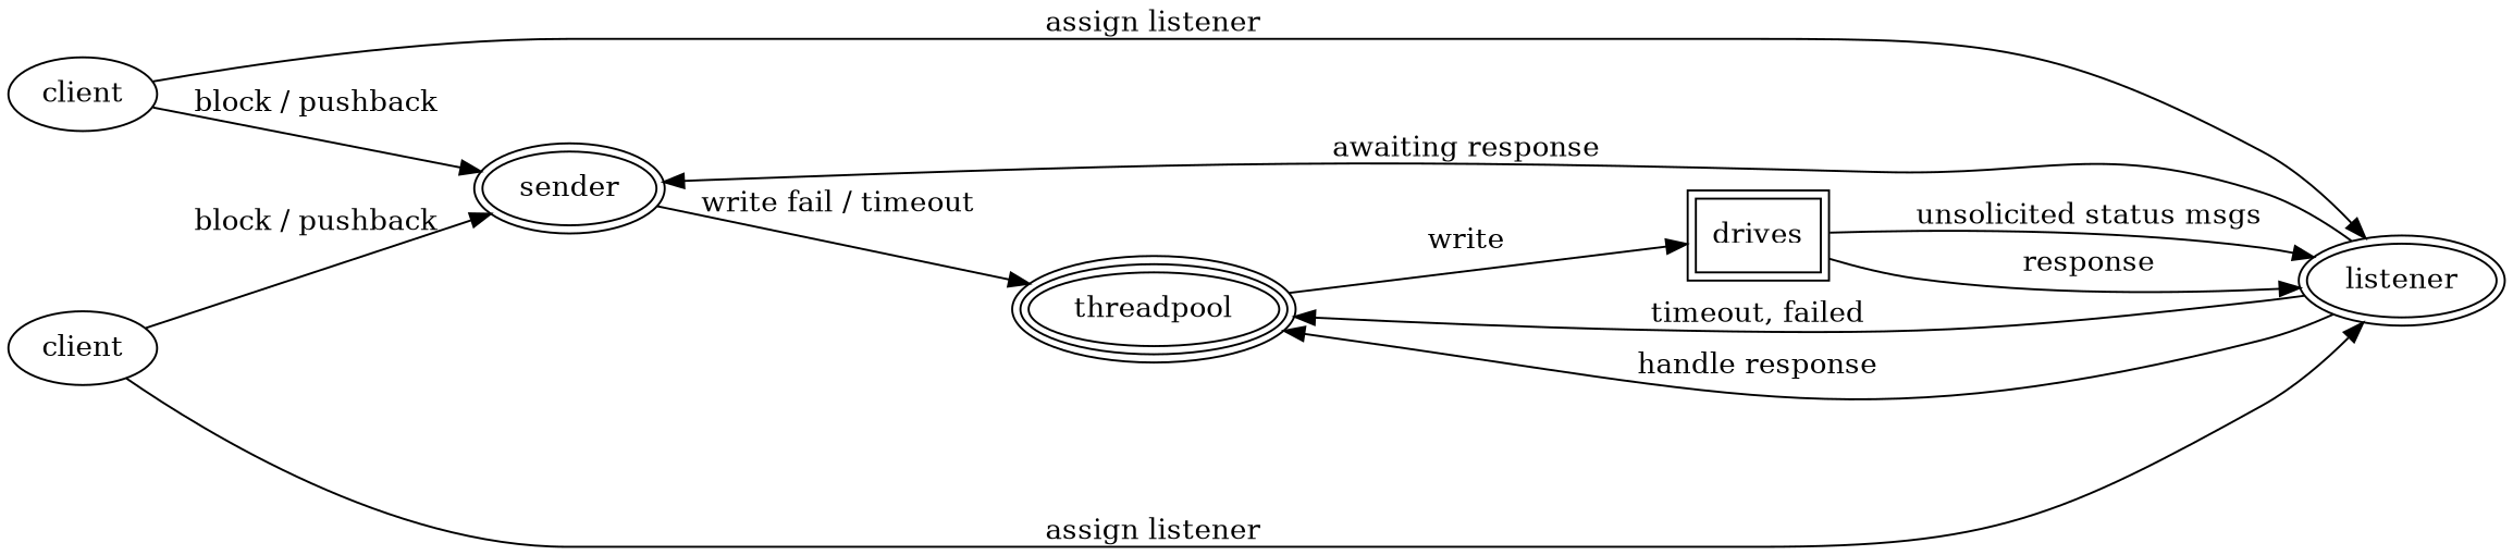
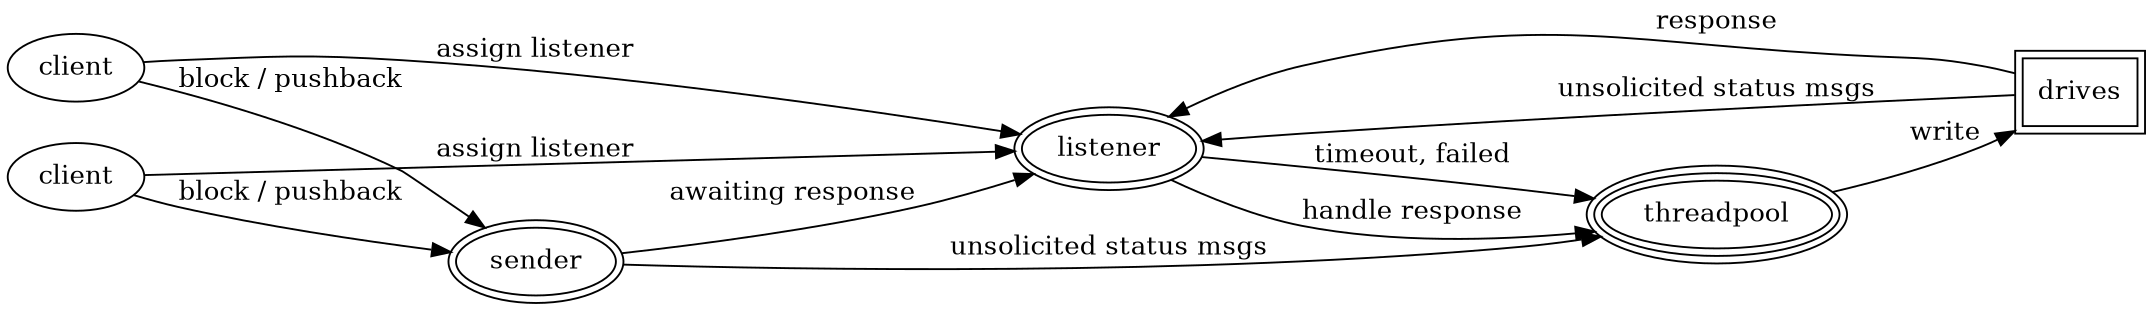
  digraph {
    rankdir=LR
    node [peripheries=2]
    n1 [label=client peripheries=""]
    sender
    listener
    threadpool [peripheries=3]
    drives [shape=box]
    n6 [label=client peripheries=""]
    n1 -> sender [label="block / pushback"]
    n1 -> listener [label="assign listener"]
-   listener -> sender [label="awaiting response"]
-   sender -> threadpool [label="write fail / timeout"]
+   sender -> listener [label="awaiting response"]
+   sender -> threadpool [label="unsolicited status msgs"]
    listener -> threadpool [label="timeout, failed"]
    listener -> threadpool [label="handle response"]
    threadpool -> drives [label=write]
    drives -> listener [label=response]
    drives -> listener [label="unsolicited status msgs"]
    n6 -> sender [label="block / pushback"]
    n6 -> listener [label="assign listener"]
  }
